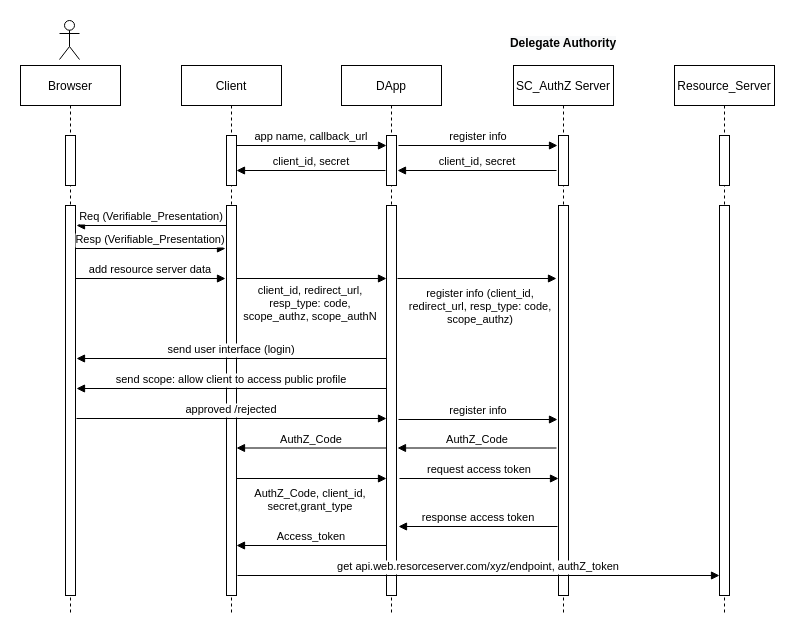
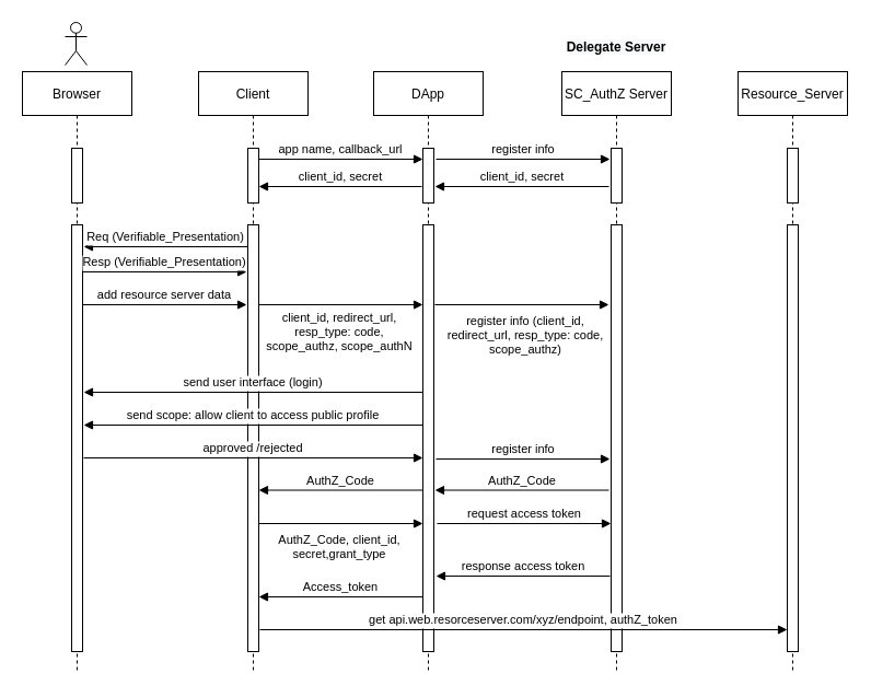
  <mxCell id="0" />
  <mxCell id="1" parent="0" />
  <mxCell id="2" value="Browser" style="shape=umlLifeline;perimeter=lifelinePerimeter;container=1;collapsible=0;recursiveResize=0;rounded=0;shadow=0;strokeWidth=1;" parent="1" vertex="1"><mxGeometry x="20" y="65" width="100" height="550" as="geometry" /></mxCell>
  <mxCell id="3" value="" style="points=[];perimeter=orthogonalPerimeter;rounded=0;shadow=0;strokeWidth=1;" parent="2" vertex="1"><mxGeometry x="45" y="70" width="10" height="50" as="geometry" /></mxCell>
  <mxCell id="4" value="" style="points=[];perimeter=orthogonalPerimeter;rounded=0;shadow=0;strokeWidth=1;" parent="2" vertex="1"><mxGeometry x="45" y="140" width="10" height="390" as="geometry" /></mxCell>
  <mxCell id="5" value="add resource server data" style="verticalAlign=bottom;endArrow=block;shadow=0;strokeWidth=1;entryX=0.1;entryY=0.059;entryDx=0;entryDy=0;entryPerimeter=0;" parent="2" edge="1"><mxGeometry relative="1" as="geometry"><mxPoint x="55.0" y="213" as="sourcePoint" /><mxPoint x="205.0" y="213.03" as="targetPoint" /></mxGeometry></mxCell>
  <mxCell id="6" value="Req (Verifiable_Presentation)" style="verticalAlign=bottom;endArrow=none;shadow=0;strokeWidth=1;startArrow=block;startFill=1;endFill=0;" parent="2" edge="1"><mxGeometry relative="1" as="geometry"><mxPoint x="56" y="160" as="sourcePoint" /><mxPoint x="206" y="160" as="targetPoint" /></mxGeometry></mxCell>
  <mxCell id="7" value="Resp (Verifiable_Presentation)" style="verticalAlign=bottom;endArrow=block;shadow=0;strokeWidth=1;startArrow=none;startFill=0;endFill=1;" parent="2" edge="1"><mxGeometry relative="1" as="geometry"><mxPoint x="55" y="183" as="sourcePoint" /><mxPoint x="205" y="183" as="targetPoint" /></mxGeometry></mxCell>
  <mxCell id="8" value="Client" style="shape=umlLifeline;perimeter=lifelinePerimeter;container=1;collapsible=0;recursiveResize=0;rounded=0;shadow=0;strokeWidth=1;" parent="1" vertex="1"><mxGeometry x="181" y="65" width="100" height="550" as="geometry" /></mxCell>
  <mxCell id="9" value="" style="points=[];perimeter=orthogonalPerimeter;rounded=0;shadow=0;strokeWidth=1;" parent="8" vertex="1"><mxGeometry x="45" y="70" width="10" height="50" as="geometry" /></mxCell>
  <mxCell id="10" value="app name, callback_url" style="verticalAlign=bottom;endArrow=block;shadow=0;strokeWidth=1;entryX=0.1;entryY=0.059;entryDx=0;entryDy=0;entryPerimeter=0;" parent="8" edge="1"><mxGeometry relative="1" as="geometry"><mxPoint x="55" y="80" as="sourcePoint" /><mxPoint x="205" y="80.03" as="targetPoint" /></mxGeometry></mxCell>
  <mxCell id="11" value="" style="points=[];perimeter=orthogonalPerimeter;rounded=0;shadow=0;strokeWidth=1;" parent="8" vertex="1"><mxGeometry x="45" y="140" width="10" height="390" as="geometry" /></mxCell>
  <mxCell id="12" value="send user interface (login)" style="verticalAlign=bottom;endArrow=none;shadow=0;strokeWidth=1;startArrow=block;startFill=1;endFill=0;" parent="8" edge="1"><mxGeometry relative="1" as="geometry"><mxPoint x="-105" y="293" as="sourcePoint" /><mxPoint x="205" y="293" as="targetPoint" /></mxGeometry></mxCell>
  <mxCell id="13" value="AuthZ_Code" style="verticalAlign=bottom;endArrow=none;shadow=0;strokeWidth=1;startArrow=block;startFill=1;endFill=0;" parent="8" edge="1"><mxGeometry relative="1" as="geometry"><mxPoint x="55" y="382.5" as="sourcePoint" /><mxPoint x="205" y="382.5" as="targetPoint" /></mxGeometry></mxCell>
  <mxCell id="14" value="SC_AuthZ Server" style="shape=umlLifeline;perimeter=lifelinePerimeter;container=1;collapsible=0;recursiveResize=0;rounded=0;shadow=0;strokeWidth=1;" parent="1" vertex="1"><mxGeometry x="513" y="65" width="100" height="550" as="geometry" /></mxCell>
  <mxCell id="15" value="" style="points=[];perimeter=orthogonalPerimeter;rounded=0;shadow=0;strokeWidth=1;" parent="14" vertex="1"><mxGeometry x="45" y="70" width="10" height="50" as="geometry" /></mxCell>
  <mxCell id="16" value="" style="points=[];perimeter=orthogonalPerimeter;rounded=0;shadow=0;strokeWidth=1;" parent="14" vertex="1"><mxGeometry x="45" y="140" width="10" height="390" as="geometry" /></mxCell>
  <mxCell id="17" value="register info" style="verticalAlign=bottom;endArrow=block;shadow=0;strokeWidth=1;" parent="14" edge="1"><mxGeometry relative="1" as="geometry"><mxPoint x="-115" y="80" as="sourcePoint" /><mxPoint x="44" y="80" as="targetPoint" /></mxGeometry></mxCell>
  <mxCell id="18" value="AuthZ_Code" style="verticalAlign=bottom;endArrow=none;shadow=0;strokeWidth=1;startArrow=block;startFill=1;endFill=0;" parent="14" edge="1"><mxGeometry relative="1" as="geometry"><mxPoint x="-116" y="382.5" as="sourcePoint" /><mxPoint x="43" y="382.5" as="targetPoint" /></mxGeometry></mxCell>
  <mxCell id="19" value="request access token" style="verticalAlign=bottom;endArrow=block;shadow=0;strokeWidth=1;" parent="14" edge="1"><mxGeometry relative="1" as="geometry"><mxPoint x="-114" y="413" as="sourcePoint" /><mxPoint x="45" y="413" as="targetPoint" /></mxGeometry></mxCell>
  <mxCell id="20" value="Resource_Server" style="shape=umlLifeline;perimeter=lifelinePerimeter;container=1;collapsible=0;recursiveResize=0;rounded=0;shadow=0;strokeWidth=1;" parent="1" vertex="1"><mxGeometry x="674" y="65" width="100" height="550" as="geometry" /></mxCell>
  <mxCell id="21" value="" style="points=[];perimeter=orthogonalPerimeter;rounded=0;shadow=0;strokeWidth=1;" parent="20" vertex="1"><mxGeometry x="45" y="70" width="10" height="50" as="geometry" /></mxCell>
  <mxCell id="22" value="" style="points=[];perimeter=orthogonalPerimeter;rounded=0;shadow=0;strokeWidth=1;" parent="20" vertex="1"><mxGeometry x="45" y="140" width="10" height="390" as="geometry" /></mxCell>
- <mxCell id="23" value="&lt;span style=&quot;color: rgb(0, 0, 0); font-family: helvetica; font-size: 12px; font-style: normal; letter-spacing: normal; text-indent: 0px; text-transform: none; word-spacing: 0px; background-color: rgb(248, 249, 250); display: inline; float: none;&quot;&gt;Delegate Authority&lt;/span&gt;" style="text;whiteSpace=wrap;html=1;fontStyle=1;align=center;" parent="1" vertex="1"><mxGeometry x="503" y="29" width="120" height="30" as="geometry" /></mxCell>
+ <mxCell id="23" value="&lt;span style=&quot;color: rgb(0, 0, 0); font-family: helvetica; font-size: 12px; font-style: normal; letter-spacing: normal; text-indent: 0px; text-transform: none; word-spacing: 0px; background-color: rgb(248, 249, 250); display: inline; float: none;&quot;&gt;Delegate Server&lt;/span&gt;" style="text;whiteSpace=wrap;html=1;fontStyle=1;align=center;" parent="1" vertex="1"><mxGeometry x="503" y="29" width="120" height="30" as="geometry" /></mxCell>
  <mxCell id="24" value="" style="shape=umlActor;verticalLabelPosition=bottom;verticalAlign=top;html=1;outlineConnect=0;fillColor=none;" parent="1" vertex="1"><mxGeometry x="59" y="20" width="20" height="39" as="geometry" /></mxCell>
  <mxCell id="25" value="client_id, secret" style="verticalAlign=bottom;endArrow=none;shadow=0;strokeWidth=1;entryX=0.1;entryY=0.059;entryDx=0;entryDy=0;entryPerimeter=0;endFill=0;startArrow=block;startFill=1;" parent="1" edge="1"><mxGeometry relative="1" as="geometry"><mxPoint x="236" y="170" as="sourcePoint" /><mxPoint x="385" y="170.03" as="targetPoint" /></mxGeometry></mxCell>
  <mxCell id="26" value="DApp" style="shape=umlLifeline;perimeter=lifelinePerimeter;container=1;collapsible=0;recursiveResize=0;rounded=0;shadow=0;strokeWidth=1;" parent="1" vertex="1"><mxGeometry x="341" y="65" width="100" height="550" as="geometry" /></mxCell>
  <mxCell id="27" value="" style="points=[];perimeter=orthogonalPerimeter;rounded=0;shadow=0;strokeWidth=1;" parent="26" vertex="1"><mxGeometry x="45" y="70" width="10" height="50" as="geometry" /></mxCell>
  <mxCell id="28" value="" style="points=[];perimeter=orthogonalPerimeter;rounded=0;shadow=0;strokeWidth=1;" parent="26" vertex="1"><mxGeometry x="45" y="140" width="10" height="390" as="geometry" /></mxCell>
  <mxCell id="29" value="Access_token" style="verticalAlign=bottom;endArrow=none;shadow=0;strokeWidth=1;startArrow=block;startFill=1;endFill=0;" parent="26" edge="1"><mxGeometry relative="1" as="geometry"><mxPoint x="-105" y="480" as="sourcePoint" /><mxPoint x="45" y="480" as="targetPoint" /></mxGeometry></mxCell>
  <mxCell id="30" value="client_id, secret" style="verticalAlign=bottom;endArrow=none;shadow=0;strokeWidth=1;startArrow=block;startFill=1;endFill=0;" parent="1" edge="1"><mxGeometry relative="1" as="geometry"><mxPoint x="397" y="170" as="sourcePoint" /><mxPoint x="556" y="170" as="targetPoint" /></mxGeometry></mxCell>
  <mxCell id="31" value="client_id, redirect_url,&#10;resp_type: code,&#10;scope_authz, scope_authN&#10;" style="verticalAlign=bottom;endArrow=block;shadow=0;strokeWidth=1;entryX=0.1;entryY=0.059;entryDx=0;entryDy=0;entryPerimeter=0;" parent="1" edge="1"><mxGeometry x="-0.013" y="-60" relative="1" as="geometry"><mxPoint x="236" y="278" as="sourcePoint" /><mxPoint x="386" y="278.03" as="targetPoint" /><mxPoint as="offset" /></mxGeometry></mxCell>
  <mxCell id="32" value="register info (client_id,&#10;redirect_url, resp_type: code,&#10;scope_authz)" style="verticalAlign=bottom;endArrow=block;shadow=0;strokeWidth=1;" parent="1" edge="1"><mxGeometry x="0.044" y="-50" relative="1" as="geometry"><mxPoint x="397" y="278" as="sourcePoint" /><mxPoint x="556" y="278" as="targetPoint" /><mxPoint as="offset" /></mxGeometry></mxCell>
  <mxCell id="33" value="send scope: allow client to access public profile" style="verticalAlign=bottom;endArrow=none;shadow=0;strokeWidth=1;startArrow=block;startFill=1;endFill=0;" parent="1" edge="1"><mxGeometry relative="1" as="geometry"><mxPoint x="76" y="388" as="sourcePoint" /><mxPoint x="386" y="388" as="targetPoint" /></mxGeometry></mxCell>
  <mxCell id="34" value="approved /rejected" style="verticalAlign=bottom;endArrow=block;shadow=0;strokeWidth=1;startArrow=none;startFill=0;endFill=1;" parent="1" edge="1"><mxGeometry relative="1" as="geometry"><mxPoint x="76" y="418" as="sourcePoint" /><mxPoint x="386" y="418" as="targetPoint" /></mxGeometry></mxCell>
  <mxCell id="35" value="register info" style="verticalAlign=bottom;endArrow=block;shadow=0;strokeWidth=1;" parent="1" edge="1"><mxGeometry relative="1" as="geometry"><mxPoint x="398" y="419" as="sourcePoint" /><mxPoint x="557" y="419" as="targetPoint" /></mxGeometry></mxCell>
  <mxCell id="36" value="AuthZ_Code, client_id,&#10;secret,grant_type&#10;" style="verticalAlign=bottom;endArrow=block;shadow=0;strokeWidth=1;startArrow=none;startFill=0;endFill=1;" parent="1" edge="1"><mxGeometry x="-0.013" y="-50" relative="1" as="geometry"><mxPoint x="236" y="478" as="sourcePoint" /><mxPoint x="386" y="478" as="targetPoint" /><mxPoint as="offset" /></mxGeometry></mxCell>
  <mxCell id="37" value="response access token" style="verticalAlign=bottom;endArrow=none;shadow=0;strokeWidth=1;startArrow=block;startFill=1;endFill=0;" parent="1" edge="1"><mxGeometry relative="1" as="geometry"><mxPoint x="398" y="526" as="sourcePoint" /><mxPoint x="557" y="526" as="targetPoint" /></mxGeometry></mxCell>
  <mxCell id="38" value="get api.web.resorceserver.com/xyz/endpoint, authZ_token" style="verticalAlign=bottom;endArrow=block;shadow=0;strokeWidth=1;startArrow=none;startFill=0;endFill=1;" parent="1" edge="1"><mxGeometry relative="1" as="geometry"><mxPoint x="237" y="575" as="sourcePoint" /><mxPoint x="719" y="575" as="targetPoint" /></mxGeometry></mxCell>
